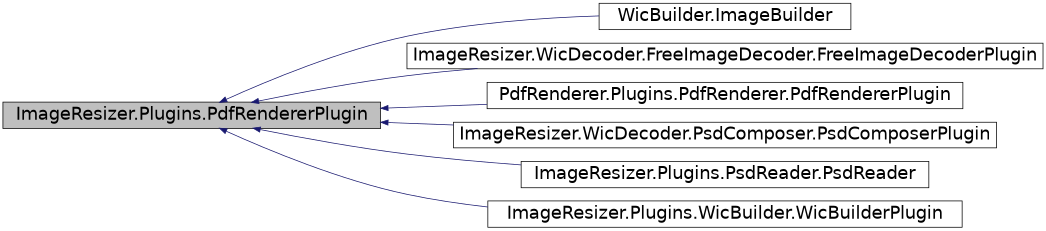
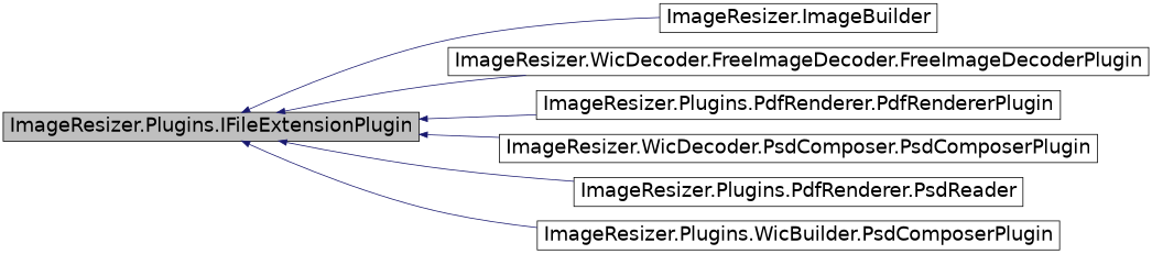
  digraph {
    rankdir=LR
    node [color=black fillcolor=white fontname=Helvetica fontsize=24 shape=record style=filled]
    edge [color=midnightblue dir=back fontname=Helvetica fontsize=24 labelfontname=Helvetica labelfontsize=24 style=solid]
-   n1 [fillcolor=grey75 fontcolor=black height=0.2 label="ImageResizer.Plugins.PdfRendererPlugin" width=0.4]
-   n2 [height=0.2 label="WicBuilder.ImageBuilder" width=0.4]
+   n1 [fillcolor=grey75 fontcolor=black height=0.2 label="ImageResizer.Plugins.IFileExtensionPlugin" width=0.4]
+   n2 [height=0.2 label="ImageResizer.ImageBuilder" width=0.4]
    n3 [height=0.2 label="ImageResizer.WicDecoder.FreeImageDecoder.FreeImageDecoderPlugin" width=0.4]
-   n4 [height=0.2 label="PdfRenderer.Plugins.PdfRenderer.PdfRendererPlugin" width=0.4]
+   n4 [height=0.2 label="ImageResizer.Plugins.PdfRenderer.PdfRendererPlugin" width=0.4]
    n5 [height=0.2 label="ImageResizer.WicDecoder.PsdComposer.PsdComposerPlugin" width=0.4]
-   n6 [height=0.2 label="ImageResizer.Plugins.PsdReader.PsdReader" width=0.4]
-   n7 [height=0.2 label="ImageResizer.Plugins.WicBuilder.WicBuilderPlugin" width=0.4]
+   n6 [height=0.2 label="ImageResizer.Plugins.PdfRenderer.PsdReader" width=0.4]
+   n7 [height=0.2 label="ImageResizer.Plugins.WicBuilder.PsdComposerPlugin" width=0.4]
    n1 -> n2
    n1 -> n3
    n1 -> n4
    n1 -> n5
    n1 -> n6
    n1 -> n7
  }
